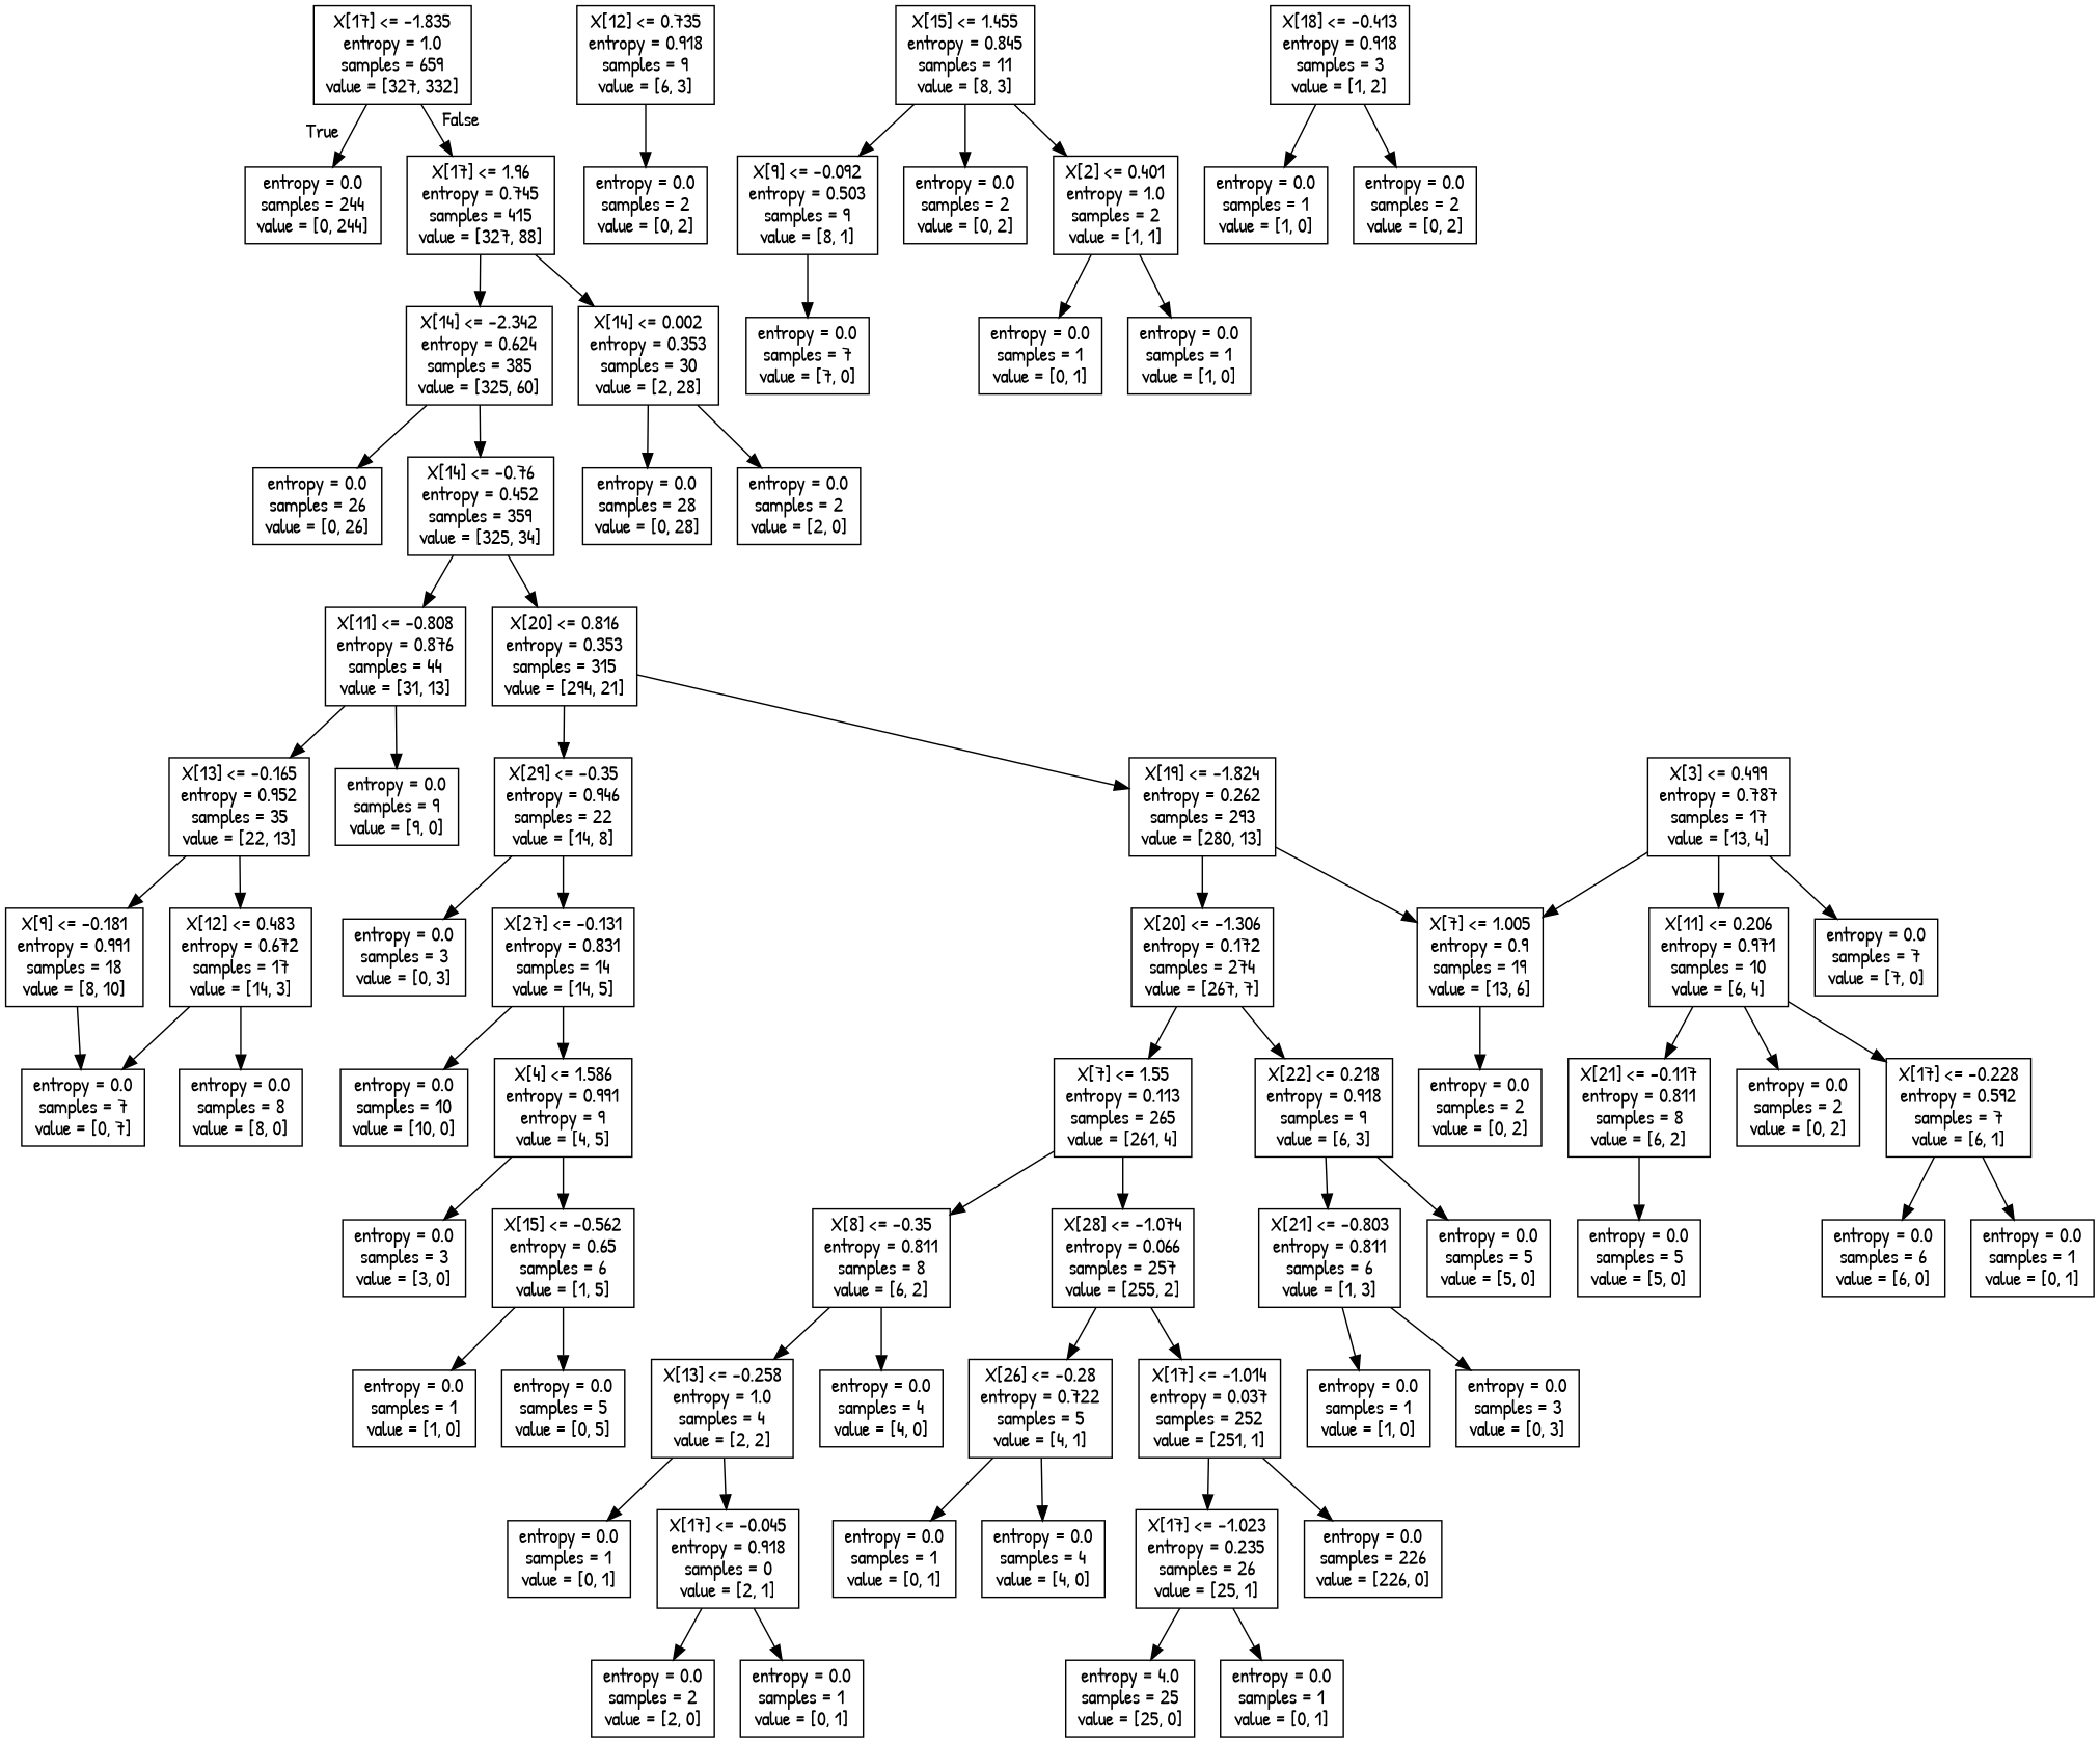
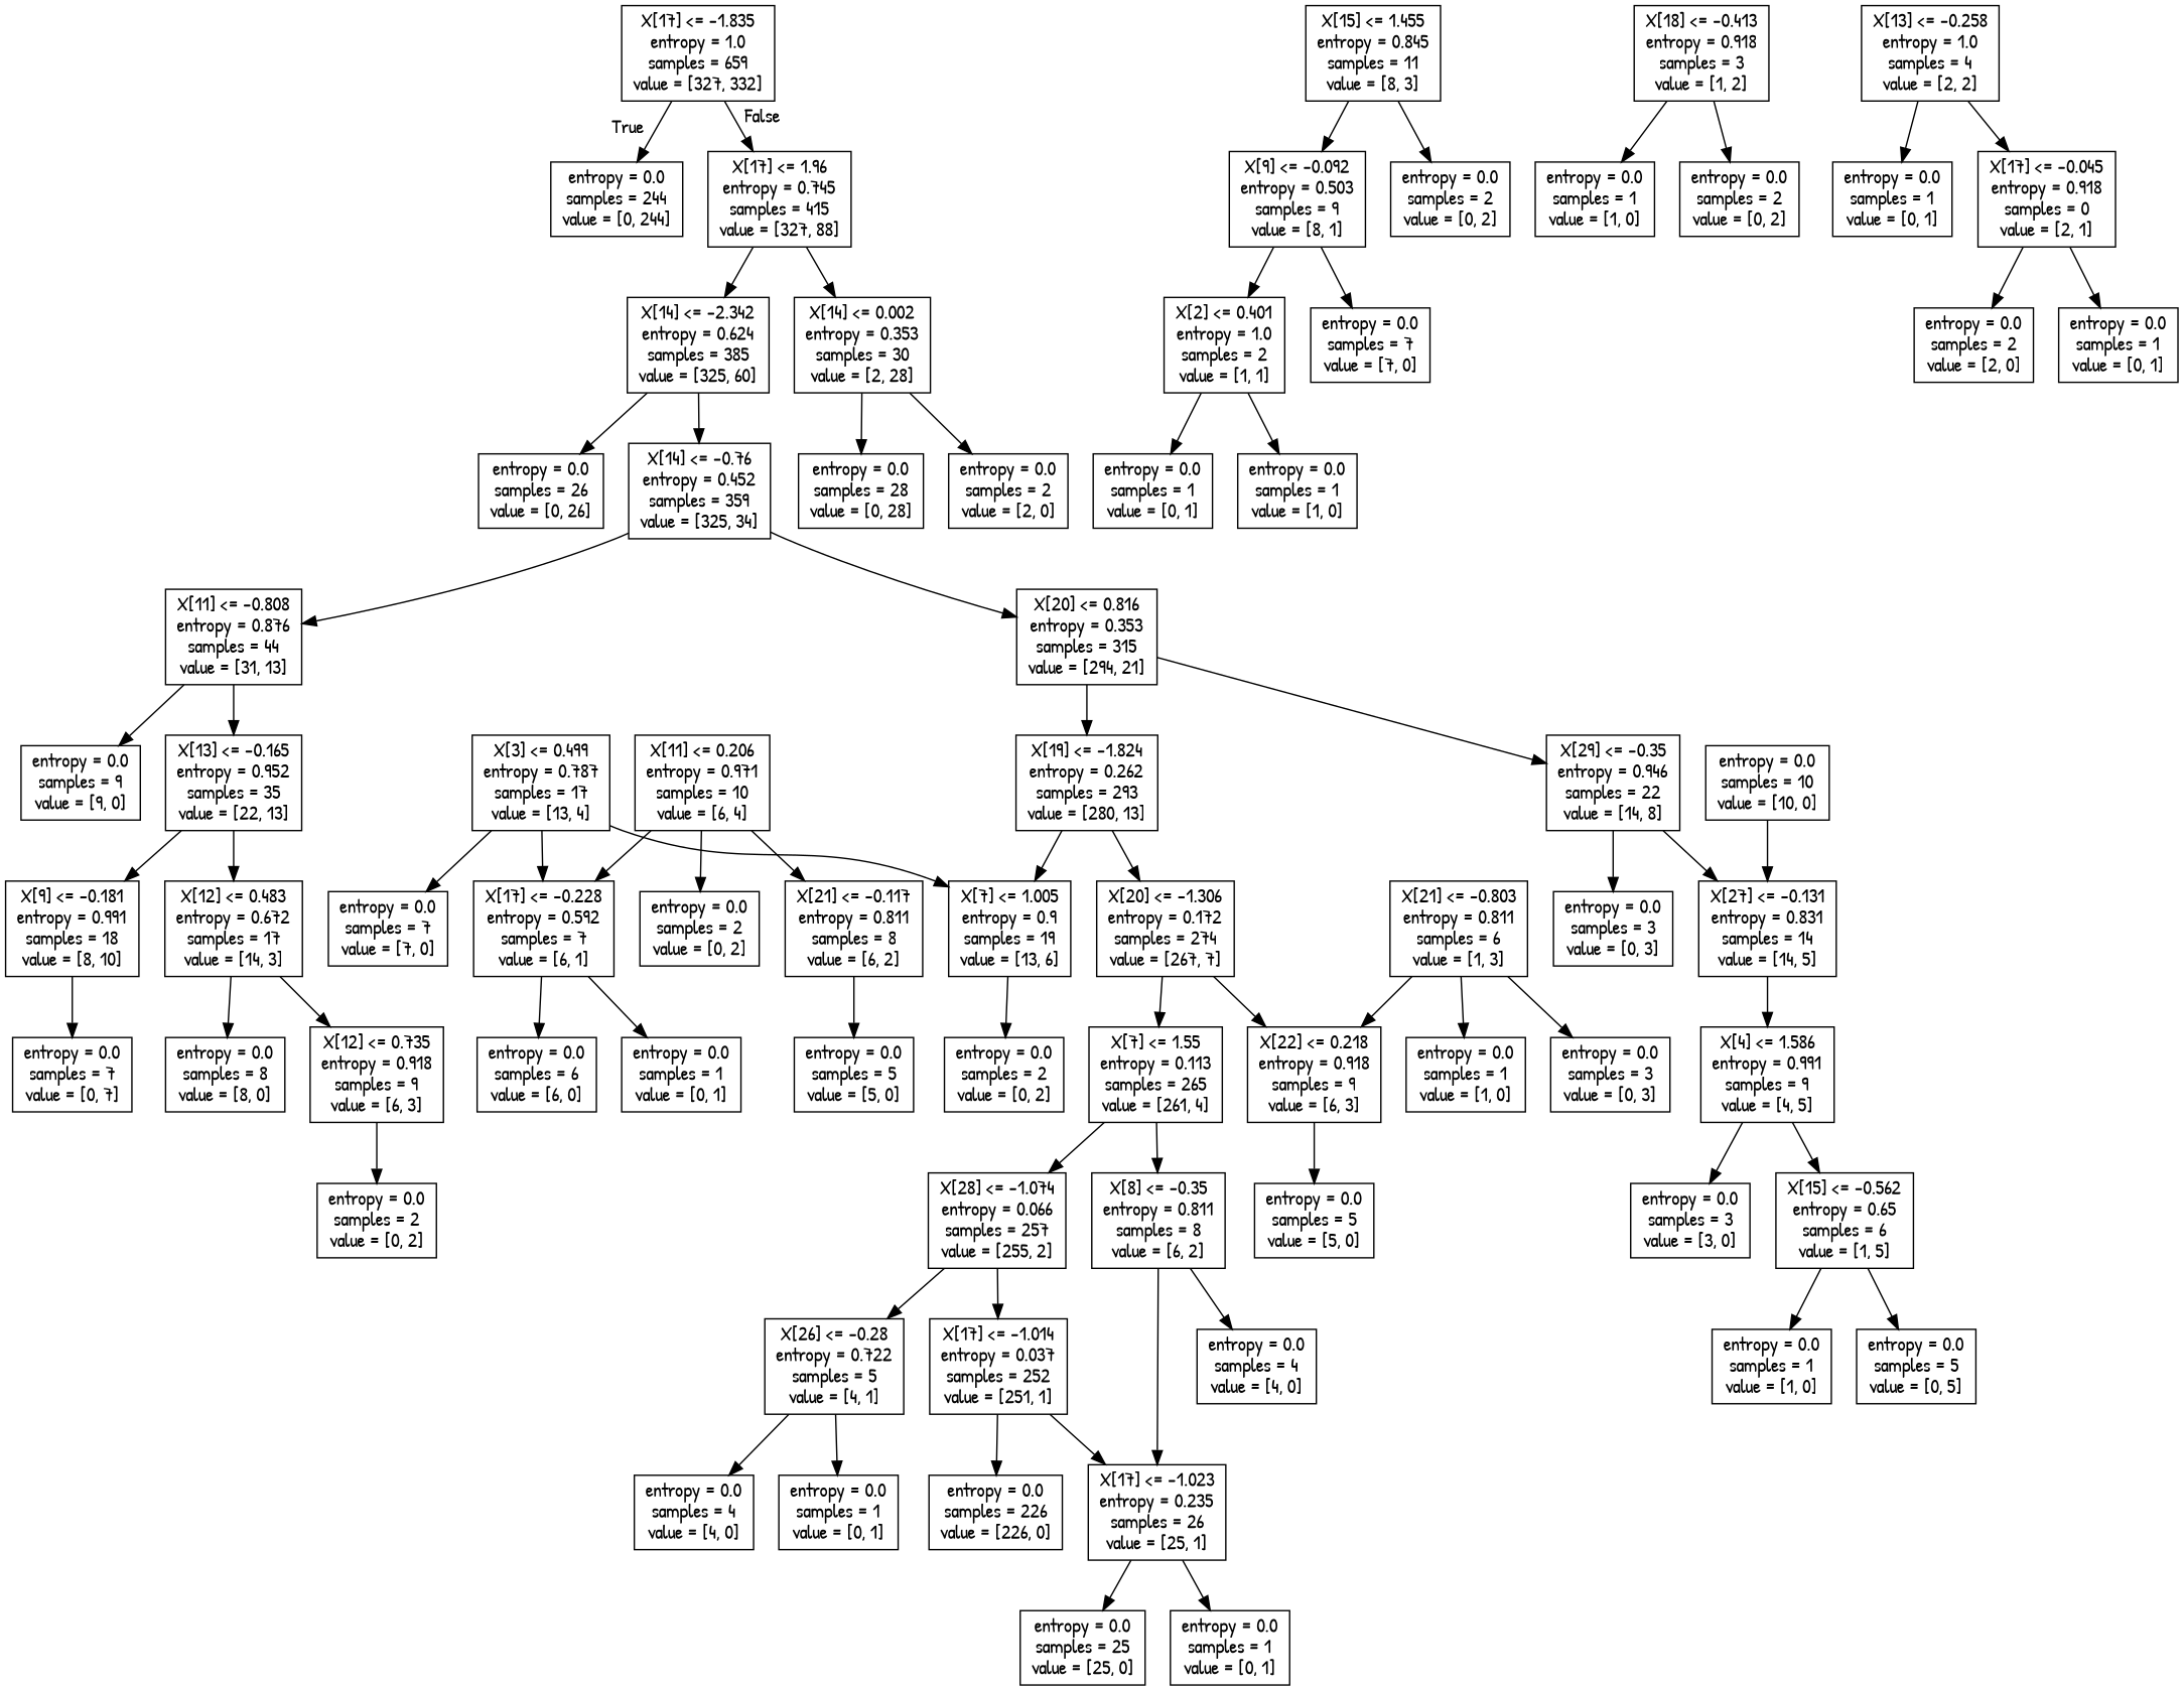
  digraph {
    fontname="Patrick Hand"
    node [fontname="Patrick Hand" shape=box]
    edge [fontname="Patrick Hand"]
    n1 [label="X[17] <= -1.835\nentropy = 1.0\nsamples = 659\nvalue = [327, 332]"]
    n2 [label="entropy = 0.0\nsamples = 244\nvalue = [0, 244]"]
    n3 [label="X[17] <= 1.96\nentropy = 0.745\nsamples = 415\nvalue = [327, 88]"]
    n4 [label="X[14] <= -2.342\nentropy = 0.624\nsamples = 385\nvalue = [325, 60]"]
    n5 [label="X[14] <= 0.002\nentropy = 0.353\nsamples = 30\nvalue = [2, 28]"]
    n6 [label="entropy = 0.0\nsamples = 26\nvalue = [0, 26]"]
    n7 [label="X[14] <= -0.76\nentropy = 0.452\nsamples = 359\nvalue = [325, 34]"]
    n8 [label="entropy = 0.0\nsamples = 28\nvalue = [0, 28]"]
    n9 [label="entropy = 0.0\nsamples = 2\nvalue = [2, 0]"]
    n10 [label="X[11] <= -0.808\nentropy = 0.876\nsamples = 44\nvalue = [31, 13]"]
    n11 [label="X[20] <= 0.816\nentropy = 0.353\nsamples = 315\nvalue = [294, 21]"]
    n12 [label="entropy = 0.0\nsamples = 9\nvalue = [9, 0]"]
    n13 [label="X[13] <= -0.165\nentropy = 0.952\nsamples = 35\nvalue = [22, 13]"]
    n14 [label="X[19] <= -1.824\nentropy = 0.262\nsamples = 293\nvalue = [280, 13]"]
    n15 [label="X[29] <= -0.35\nentropy = 0.946\nsamples = 22\nvalue = [14, 8]"]
    n16 [label="X[9] <= -0.181\nentropy = 0.991\nsamples = 18\nvalue = [8, 10]"]
    n17 [label="X[12] <= 0.483\nentropy = 0.672\nsamples = 17\nvalue = [14, 3]"]
    n18 [label="entropy = 0.0\nsamples = 7\nvalue = [0, 7]"]
    n19 [label="entropy = 0.0\nsamples = 8\nvalue = [8, 0]"]
    n20 [label="X[12] <= 0.735\nentropy = 0.918\nsamples = 9\nvalue = [6, 3]"]
    n21 [label="X[15] <= 1.455\nentropy = 0.845\nsamples = 11\nvalue = [8, 3]"]
    n22 [label="X[9] <= -0.092\nentropy = 0.503\nsamples = 9\nvalue = [8, 1]"]
    n23 [label="entropy = 0.0\nsamples = 2\nvalue = [0, 2]"]
    n24 [label="X[2] <= 0.401\nentropy = 1.0\nsamples = 2\nvalue = [1, 1]"]
    n25 [label="entropy = 0.0\nsamples = 7\nvalue = [7, 0]"]
    n26 [label="entropy = 0.0\nsamples = 1\nvalue = [0, 1]"]
    n27 [label="entropy = 0.0\nsamples = 1\nvalue = [1, 0]"]
    n28 [label="entropy = 0.0\nsamples = 2\nvalue = [0, 2]"]
    n29 [label="X[17] <= -0.228\nentropy = 0.592\nsamples = 7\nvalue = [6, 1]"]
    n30 [label="entropy = 0.0\nsamples = 1\nvalue = [0, 1]"]
    n31 [label="entropy = 0.0\nsamples = 6\nvalue = [6, 0]"]
    n32 [label="X[7] <= 1.005\nentropy = 0.9\nsamples = 19\nvalue = [13, 6]"]
    n33 [label="X[20] <= -1.306\nentropy = 0.172\nsamples = 274\nvalue = [267, 7]"]
    n34 [label="entropy = 0.0\nsamples = 3\nvalue = [0, 3]"]
    n35 [label="X[27] <= -0.131\nentropy = 0.831\nsamples = 14\nvalue = [14, 5]"]
    n36 [label="entropy = 0.0\nsamples = 2\nvalue = [0, 2]"]
    n37 [label="X[22] <= 0.218\nentropy = 0.918\nsamples = 9\nvalue = [6, 3]"]
    n38 [label="X[7] <= 1.55\nentropy = 0.113\nsamples = 265\nvalue = [261, 4]"]
    n39 [label="X[3] <= 0.499\nentropy = 0.787\nsamples = 17\nvalue = [13, 4]"]
    n40 [label="X[11] <= 0.206\nentropy = 0.971\nsamples = 10\nvalue = [6, 4]"]
    n41 [label="entropy = 0.0\nsamples = 7\nvalue = [7, 0]"]
    n42 [label="X[21] <= -0.117\nentropy = 0.811\nsamples = 8\nvalue = [6, 2]"]
    n43 [label="entropy = 0.0\nsamples = 2\nvalue = [0, 2]"]
    n44 [label="entropy = 0.0\nsamples = 5\nvalue = [5, 0]"]
    n45 [label="X[18] <= -0.413\nentropy = 0.918\nsamples = 3\nvalue = [1, 2]"]
    n46 [label="entropy = 0.0\nsamples = 1\nvalue = [1, 0]"]
    n47 [label="entropy = 0.0\nsamples = 2\nvalue = [0, 2]"]
    n48 [label="entropy = 0.0\nsamples = 5\nvalue = [5, 0]"]
    n49 [label="X[21] <= -0.803\nentropy = 0.811\nsamples = 6\nvalue = [1, 3]"]
    n50 [label="X[28] <= -1.074\nentropy = 0.066\nsamples = 257\nvalue = [255, 2]"]
    n51 [label="X[8] <= -0.35\nentropy = 0.811\nsamples = 8\nvalue = [6, 2]"]
    n52 [label="entropy = 0.0\nsamples = 1\nvalue = [1, 0]"]
    n53 [label="entropy = 0.0\nsamples = 3\nvalue = [0, 3]"]
    n54 [label="X[26] <= -0.28\nentropy = 0.722\nsamples = 5\nvalue = [4, 1]"]
    n55 [label="X[17] <= -1.014\nentropy = 0.037\nsamples = 252\nvalue = [251, 1]"]
    n56 [label="X[13] <= -0.258\nentropy = 1.0\nsamples = 4\nvalue = [2, 2]"]
    n57 [label="entropy = 0.0\nsamples = 4\nvalue = [4, 0]"]
    n58 [label="entropy = 0.0\nsamples = 1\nvalue = [0, 1]"]
    n59 [label="entropy = 0.0\nsamples = 4\nvalue = [4, 0]"]
    n60 [label="X[17] <= -1.023\nentropy = 0.235\nsamples = 26\nvalue = [25, 1]"]
    n61 [label="entropy = 0.0\nsamples = 226\nvalue = [226, 0]"]
-   n62 [label="entropy = 4.0\nsamples = 25\nvalue = [25, 0]"]
+   n62 [label="entropy = 0.0\nsamples = 25\nvalue = [25, 0]"]
    n63 [label="entropy = 0.0\nsamples = 1\nvalue = [0, 1]"]
    n64 [label="entropy = 0.0\nsamples = 1\nvalue = [0, 1]"]
    n65 [label="X[17] <= -0.045\nentropy = 0.918\nsamples = 0\nvalue = [2, 1]"]
    n66 [label="entropy = 0.0\nsamples = 2\nvalue = [2, 0]"]
    n67 [label="entropy = 0.0\nsamples = 1\nvalue = [0, 1]"]
-   n68 [label="X[4] <= 1.586\nentropy = 0.991\nentropy = 9\nvalue = [4, 5]"]
+   n68 [label="X[4] <= 1.586\nentropy = 0.991\nsamples = 9\nvalue = [4, 5]"]
    n69 [label="entropy = 0.0\nsamples = 10\nvalue = [10, 0]"]
    n70 [label="X[15] <= -0.562\nentropy = 0.65\nsamples = 6\nvalue = [1, 5]"]
    n71 [label="entropy = 0.0\nsamples = 3\nvalue = [3, 0]"]
    n72 [label="entropy = 0.0\nsamples = 1\nvalue = [1, 0]"]
    n73 [label="entropy = 0.0\nsamples = 5\nvalue = [0, 5]"]
    n1 -> n2 [headlabel=True labelangle=45 labeldistance=2.5]
    n1 -> n3 [headlabel=False labelangle=-45 labeldistance=2.5]
    n3 -> n4
    n3 -> n5
    n4 -> n6
    n4 -> n7
    n5 -> n8
    n5 -> n9
    n7 -> n10
    n7 -> n11
    n10 -> n12
    n10 -> n13
    n11 -> n14
    n11 -> n15
    n13 -> n16
    n13 -> n17
    n14 -> n32
    n14 -> n33
    n15 -> n34
    n15 -> n35
    n16 -> n18
    n17 -> n19
-   n17 -> n18
+   n17 -> n20
    n20 -> n28
    n21 -> n22
    n21 -> n23
-   n21 -> n24
+   n22 -> n24
    n22 -> n25
    n24 -> n26
    n24 -> n27
    n29 -> n30
    n29 -> n31
    n32 -> n36
    n33 -> n37
    n33 -> n38
    n35 -> n68
-   n35 -> n69
+   n69 -> n35
    n37 -> n48
-   n37 -> n49
+   n49 -> n37
    n38 -> n50
    n38 -> n51
    n39 -> n32
-   n39 -> n40
+   n39 -> n29
    n39 -> n41
    n40 -> n29
    n40 -> n42
    n40 -> n43
    n42 -> n44
    n45 -> n46
    n45 -> n47
    n49 -> n52
    n49 -> n53
    n50 -> n54
    n50 -> n55
-   n51 -> n56
+   n51 -> n60
    n51 -> n57
    n54 -> n58
    n54 -> n59
    n55 -> n60
    n55 -> n61
    n56 -> n64
    n56 -> n65
    n60 -> n62
    n60 -> n63
    n65 -> n66
    n65 -> n67
    n68 -> n70
    n68 -> n71
    n70 -> n72
    n70 -> n73
  }
